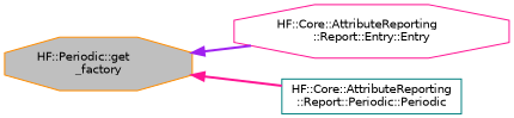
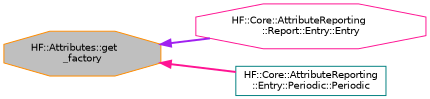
  digraph {
    rankdir=LR
    node [fillcolor=white fontname=Helvetica fontsize=10 shape=octagon style=filled]
    edge [dir=back fontname=Helvetica fontsize=10 labelfontname=Helvetica labelfontsize=10 style=bold]
-   n1 [color=darkorange fillcolor=grey75 fontcolor=black height=0.2 label="HF::Periodic::get\l_factory" width=0.4]
+   n1 [color=darkorange fillcolor=grey75 fontcolor=black height=0.2 label="HF::Attributes::get\l_factory" width=0.4]
    n2 [color=deeppink height=0.2 label="HF::Core::AttributeReporting\l::Report::Entry::Entry" width=0.4]
-   n3 [color=teal height=0.2 label="HF::Core::AttributeReporting\l::Report::Periodic::Periodic" shape=box width=0.4]
+   n3 [color=teal height=0.2 label="HF::Core::AttributeReporting\l::Entry::Periodic::Periodic" shape=box width=0.4]
    n1 -> n2 [color=purple]
    n1 -> n3 [color=deeppink]
  }
